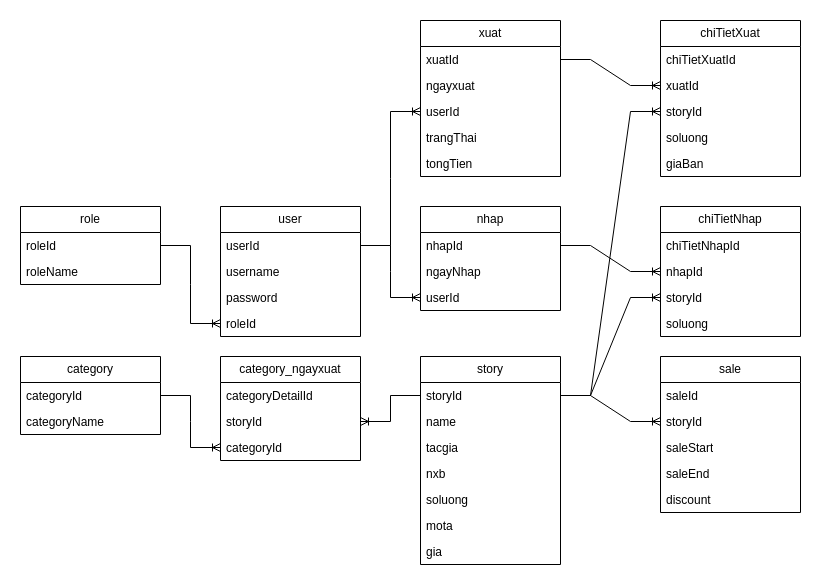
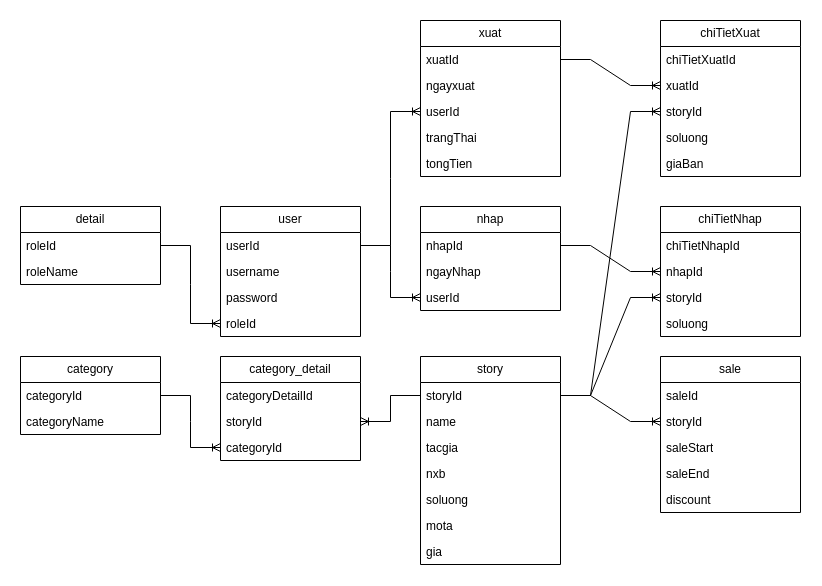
  <mxCell id="0" />
  <mxCell id="1" parent="0" />
- <mxCell id="2" value="role" style="swimlane;fontStyle=0;childLayout=stackLayout;horizontal=1;startSize=26;fillColor=none;horizontalStack=0;resizeParent=1;resizeParentMax=0;resizeLast=0;collapsible=1;marginBottom=0;whiteSpace=wrap;html=1;" parent="1" vertex="1"><mxGeometry x="20" y="206" width="140" height="78" as="geometry" /></mxCell>
+ <mxCell id="2" value="detail" style="swimlane;fontStyle=0;childLayout=stackLayout;horizontal=1;startSize=26;fillColor=none;horizontalStack=0;resizeParent=1;resizeParentMax=0;resizeLast=0;collapsible=1;marginBottom=0;whiteSpace=wrap;html=1;" parent="1" vertex="1"><mxGeometry x="20" y="206" width="140" height="78" as="geometry" /></mxCell>
  <mxCell id="3" value="roleId" style="text;strokeColor=none;fillColor=none;align=left;verticalAlign=top;spacingLeft=4;spacingRight=4;overflow=hidden;rotatable=0;points=[[0,0.5],[1,0.5]];portConstraint=eastwest;whiteSpace=wrap;html=1;" parent="2" vertex="1"><mxGeometry y="26" width="140" height="26" as="geometry" /></mxCell>
  <mxCell id="4" value="roleName" style="text;strokeColor=none;fillColor=none;align=left;verticalAlign=top;spacingLeft=4;spacingRight=4;overflow=hidden;rotatable=0;points=[[0,0.5],[1,0.5]];portConstraint=eastwest;whiteSpace=wrap;html=1;" parent="2" vertex="1"><mxGeometry y="52" width="140" height="26" as="geometry" /></mxCell>
  <mxCell id="5" value="user" style="swimlane;fontStyle=0;childLayout=stackLayout;horizontal=1;startSize=26;fillColor=none;horizontalStack=0;resizeParent=1;resizeParentMax=0;resizeLast=0;collapsible=1;marginBottom=0;whiteSpace=wrap;html=1;" parent="1" vertex="1"><mxGeometry x="220" y="206" width="140" height="130" as="geometry" /></mxCell>
  <mxCell id="6" value="userId" style="text;strokeColor=none;fillColor=none;align=left;verticalAlign=top;spacingLeft=4;spacingRight=4;overflow=hidden;rotatable=0;points=[[0,0.5],[1,0.5]];portConstraint=eastwest;whiteSpace=wrap;html=1;" parent="5" vertex="1"><mxGeometry y="26" width="140" height="26" as="geometry" /></mxCell>
  <mxCell id="7" value="username" style="text;strokeColor=none;fillColor=none;align=left;verticalAlign=top;spacingLeft=4;spacingRight=4;overflow=hidden;rotatable=0;points=[[0,0.5],[1,0.5]];portConstraint=eastwest;whiteSpace=wrap;html=1;" parent="5" vertex="1"><mxGeometry y="52" width="140" height="26" as="geometry" /></mxCell>
  <mxCell id="8" value="password" style="text;strokeColor=none;fillColor=none;align=left;verticalAlign=top;spacingLeft=4;spacingRight=4;overflow=hidden;rotatable=0;points=[[0,0.5],[1,0.5]];portConstraint=eastwest;whiteSpace=wrap;html=1;" parent="5" vertex="1"><mxGeometry y="78" width="140" height="26" as="geometry" /></mxCell>
  <mxCell id="9" value="roleId" style="text;strokeColor=none;fillColor=none;align=left;verticalAlign=top;spacingLeft=4;spacingRight=4;overflow=hidden;rotatable=0;points=[[0,0.5],[1,0.5]];portConstraint=eastwest;whiteSpace=wrap;html=1;" parent="5" vertex="1"><mxGeometry y="104" width="140" height="26" as="geometry" /></mxCell>
  <mxCell id="10" value="" style="edgeStyle=entityRelationEdgeStyle;fontSize=12;html=1;endArrow=ERoneToMany;rounded=0;" parent="1" source="3" target="9" edge="1"><mxGeometry width="100" height="100" relative="1" as="geometry"><mxPoint x="340" y="436" as="sourcePoint" /><mxPoint x="440" y="336" as="targetPoint" /></mxGeometry></mxCell>
  <mxCell id="11" value="category" style="swimlane;fontStyle=0;childLayout=stackLayout;horizontal=1;startSize=26;fillColor=none;horizontalStack=0;resizeParent=1;resizeParentMax=0;resizeLast=0;collapsible=1;marginBottom=0;whiteSpace=wrap;html=1;" parent="1" vertex="1"><mxGeometry x="20" y="356" width="140" height="78" as="geometry" /></mxCell>
  <mxCell id="12" value="categoryId" style="text;strokeColor=none;fillColor=none;align=left;verticalAlign=top;spacingLeft=4;spacingRight=4;overflow=hidden;rotatable=0;points=[[0,0.5],[1,0.5]];portConstraint=eastwest;whiteSpace=wrap;html=1;" parent="11" vertex="1"><mxGeometry y="26" width="140" height="26" as="geometry" /></mxCell>
  <mxCell id="13" value="categoryName" style="text;strokeColor=none;fillColor=none;align=left;verticalAlign=top;spacingLeft=4;spacingRight=4;overflow=hidden;rotatable=0;points=[[0,0.5],[1,0.5]];portConstraint=eastwest;whiteSpace=wrap;html=1;" parent="11" vertex="1"><mxGeometry y="52" width="140" height="26" as="geometry" /></mxCell>
  <mxCell id="14" value="story" style="swimlane;fontStyle=0;childLayout=stackLayout;horizontal=1;startSize=26;fillColor=none;horizontalStack=0;resizeParent=1;resizeParentMax=0;resizeLast=0;collapsible=1;marginBottom=0;whiteSpace=wrap;html=1;" parent="1" vertex="1"><mxGeometry x="420" y="356" width="140" height="208" as="geometry" /></mxCell>
  <mxCell id="15" value="storyId" style="text;strokeColor=none;fillColor=none;align=left;verticalAlign=top;spacingLeft=4;spacingRight=4;overflow=hidden;rotatable=0;points=[[0,0.5],[1,0.5]];portConstraint=eastwest;whiteSpace=wrap;html=1;" parent="14" vertex="1"><mxGeometry y="26" width="140" height="26" as="geometry" /></mxCell>
  <mxCell id="16" value="name" style="text;strokeColor=none;fillColor=none;align=left;verticalAlign=top;spacingLeft=4;spacingRight=4;overflow=hidden;rotatable=0;points=[[0,0.5],[1,0.5]];portConstraint=eastwest;whiteSpace=wrap;html=1;" parent="14" vertex="1"><mxGeometry y="52" width="140" height="26" as="geometry" /></mxCell>
  <mxCell id="17" value="tacgia" style="text;strokeColor=none;fillColor=none;align=left;verticalAlign=top;spacingLeft=4;spacingRight=4;overflow=hidden;rotatable=0;points=[[0,0.5],[1,0.5]];portConstraint=eastwest;whiteSpace=wrap;html=1;" parent="14" vertex="1"><mxGeometry y="78" width="140" height="26" as="geometry" /></mxCell>
  <mxCell id="18" value="nxb" style="text;strokeColor=none;fillColor=none;align=left;verticalAlign=top;spacingLeft=4;spacingRight=4;overflow=hidden;rotatable=0;points=[[0,0.5],[1,0.5]];portConstraint=eastwest;whiteSpace=wrap;html=1;" parent="14" vertex="1"><mxGeometry y="104" width="140" height="26" as="geometry" /></mxCell>
  <mxCell id="19" value="soluong" style="text;strokeColor=none;fillColor=none;align=left;verticalAlign=top;spacingLeft=4;spacingRight=4;overflow=hidden;rotatable=0;points=[[0,0.5],[1,0.5]];portConstraint=eastwest;whiteSpace=wrap;html=1;" parent="14" vertex="1"><mxGeometry y="130" width="140" height="26" as="geometry" /></mxCell>
  <mxCell id="20" value="mota" style="text;strokeColor=none;fillColor=none;align=left;verticalAlign=top;spacingLeft=4;spacingRight=4;overflow=hidden;rotatable=0;points=[[0,0.5],[1,0.5]];portConstraint=eastwest;whiteSpace=wrap;html=1;" parent="14" vertex="1"><mxGeometry y="156" width="140" height="26" as="geometry" /></mxCell>
  <mxCell id="21" value="gia" style="text;strokeColor=none;fillColor=none;align=left;verticalAlign=top;spacingLeft=4;spacingRight=4;overflow=hidden;rotatable=0;points=[[0,0.5],[1,0.5]];portConstraint=eastwest;whiteSpace=wrap;html=1;" parent="14" vertex="1"><mxGeometry y="182" width="140" height="26" as="geometry" /></mxCell>
- <mxCell id="22" value="category_ngayxuat" style="swimlane;fontStyle=0;childLayout=stackLayout;horizontal=1;startSize=26;fillColor=none;horizontalStack=0;resizeParent=1;resizeParentMax=0;resizeLast=0;collapsible=1;marginBottom=0;whiteSpace=wrap;html=1;" parent="1" vertex="1"><mxGeometry x="220" y="356" width="140" height="104" as="geometry" /></mxCell>
+ <mxCell id="22" value="category_detail" style="swimlane;fontStyle=0;childLayout=stackLayout;horizontal=1;startSize=26;fillColor=none;horizontalStack=0;resizeParent=1;resizeParentMax=0;resizeLast=0;collapsible=1;marginBottom=0;whiteSpace=wrap;html=1;" parent="1" vertex="1"><mxGeometry x="220" y="356" width="140" height="104" as="geometry" /></mxCell>
  <mxCell id="23" value="categoryDetailId" style="text;strokeColor=none;fillColor=none;align=left;verticalAlign=top;spacingLeft=4;spacingRight=4;overflow=hidden;rotatable=0;points=[[0,0.5],[1,0.5]];portConstraint=eastwest;whiteSpace=wrap;html=1;" parent="22" vertex="1"><mxGeometry y="26" width="140" height="26" as="geometry" /></mxCell>
  <mxCell id="24" value="storyId" style="text;strokeColor=none;fillColor=none;align=left;verticalAlign=top;spacingLeft=4;spacingRight=4;overflow=hidden;rotatable=0;points=[[0,0.5],[1,0.5]];portConstraint=eastwest;whiteSpace=wrap;html=1;" parent="22" vertex="1"><mxGeometry y="52" width="140" height="26" as="geometry" /></mxCell>
  <mxCell id="25" value="categoryId" style="text;strokeColor=none;fillColor=none;align=left;verticalAlign=top;spacingLeft=4;spacingRight=4;overflow=hidden;rotatable=0;points=[[0,0.5],[1,0.5]];portConstraint=eastwest;whiteSpace=wrap;html=1;" parent="22" vertex="1"><mxGeometry y="78" width="140" height="26" as="geometry" /></mxCell>
  <mxCell id="26" value="" style="edgeStyle=entityRelationEdgeStyle;fontSize=12;html=1;endArrow=ERoneToMany;rounded=0;" parent="1" source="12" target="25" edge="1"><mxGeometry width="100" height="100" relative="1" as="geometry"><mxPoint x="340" y="536" as="sourcePoint" /><mxPoint x="440" y="436" as="targetPoint" /></mxGeometry></mxCell>
  <mxCell id="27" value="" style="edgeStyle=entityRelationEdgeStyle;fontSize=12;html=1;endArrow=ERoneToMany;rounded=0;" parent="1" source="15" target="24" edge="1"><mxGeometry width="100" height="100" relative="1" as="geometry"><mxPoint x="410" y="516" as="sourcePoint" /><mxPoint x="410" y="688" as="targetPoint" /></mxGeometry></mxCell>
  <mxCell id="28" value="sale" style="swimlane;fontStyle=0;childLayout=stackLayout;horizontal=1;startSize=26;fillColor=none;horizontalStack=0;resizeParent=1;resizeParentMax=0;resizeLast=0;collapsible=1;marginBottom=0;whiteSpace=wrap;html=1;" parent="1" vertex="1"><mxGeometry x="660" y="356" width="140" height="156" as="geometry" /></mxCell>
  <mxCell id="29" value="saleId" style="text;strokeColor=none;fillColor=none;align=left;verticalAlign=top;spacingLeft=4;spacingRight=4;overflow=hidden;rotatable=0;points=[[0,0.5],[1,0.5]];portConstraint=eastwest;whiteSpace=wrap;html=1;" parent="28" vertex="1"><mxGeometry y="26" width="140" height="26" as="geometry" /></mxCell>
  <mxCell id="30" value="storyId" style="text;strokeColor=none;fillColor=none;align=left;verticalAlign=top;spacingLeft=4;spacingRight=4;overflow=hidden;rotatable=0;points=[[0,0.5],[1,0.5]];portConstraint=eastwest;whiteSpace=wrap;html=1;" parent="28" vertex="1"><mxGeometry y="52" width="140" height="26" as="geometry" /></mxCell>
  <mxCell id="31" value="saleStart" style="text;strokeColor=none;fillColor=none;align=left;verticalAlign=top;spacingLeft=4;spacingRight=4;overflow=hidden;rotatable=0;points=[[0,0.5],[1,0.5]];portConstraint=eastwest;whiteSpace=wrap;html=1;" parent="28" vertex="1"><mxGeometry y="78" width="140" height="26" as="geometry" /></mxCell>
  <mxCell id="32" value="saleEnd" style="text;strokeColor=none;fillColor=none;align=left;verticalAlign=top;spacingLeft=4;spacingRight=4;overflow=hidden;rotatable=0;points=[[0,0.5],[1,0.5]];portConstraint=eastwest;whiteSpace=wrap;html=1;" parent="28" vertex="1"><mxGeometry y="104" width="140" height="26" as="geometry" /></mxCell>
  <mxCell id="33" value="discount" style="text;strokeColor=none;fillColor=none;align=left;verticalAlign=top;spacingLeft=4;spacingRight=4;overflow=hidden;rotatable=0;points=[[0,0.5],[1,0.5]];portConstraint=eastwest;whiteSpace=wrap;html=1;" parent="28" vertex="1"><mxGeometry y="130" width="140" height="26" as="geometry" /></mxCell>
  <mxCell id="34" value="" style="edgeStyle=entityRelationEdgeStyle;fontSize=12;html=1;endArrow=ERoneToMany;rounded=0;" parent="1" source="15" target="30" edge="1"><mxGeometry width="100" height="100" relative="1" as="geometry"><mxPoint x="550" y="586" as="sourcePoint" /><mxPoint x="490" y="612" as="targetPoint" /></mxGeometry></mxCell>
  <mxCell id="35" value="nhap" style="swimlane;fontStyle=0;childLayout=stackLayout;horizontal=1;startSize=26;fillColor=none;horizontalStack=0;resizeParent=1;resizeParentMax=0;resizeLast=0;collapsible=1;marginBottom=0;whiteSpace=wrap;html=1;" parent="1" vertex="1"><mxGeometry x="420" y="206" width="140" height="104" as="geometry" /></mxCell>
  <mxCell id="36" value="nhapId" style="text;strokeColor=none;fillColor=none;align=left;verticalAlign=top;spacingLeft=4;spacingRight=4;overflow=hidden;rotatable=0;points=[[0,0.5],[1,0.5]];portConstraint=eastwest;whiteSpace=wrap;html=1;" parent="35" vertex="1"><mxGeometry y="26" width="140" height="26" as="geometry" /></mxCell>
  <mxCell id="37" value="ngayNhap" style="text;strokeColor=none;fillColor=none;align=left;verticalAlign=top;spacingLeft=4;spacingRight=4;overflow=hidden;rotatable=0;points=[[0,0.5],[1,0.5]];portConstraint=eastwest;whiteSpace=wrap;html=1;" parent="35" vertex="1"><mxGeometry y="52" width="140" height="26" as="geometry" /></mxCell>
  <mxCell id="38" value="userId" style="text;strokeColor=none;fillColor=none;align=left;verticalAlign=top;spacingLeft=4;spacingRight=4;overflow=hidden;rotatable=0;points=[[0,0.5],[1,0.5]];portConstraint=eastwest;whiteSpace=wrap;html=1;" parent="35" vertex="1"><mxGeometry y="78" width="140" height="26" as="geometry" /></mxCell>
  <mxCell id="39" value="xuat" style="swimlane;fontStyle=0;childLayout=stackLayout;horizontal=1;startSize=26;fillColor=none;horizontalStack=0;resizeParent=1;resizeParentMax=0;resizeLast=0;collapsible=1;marginBottom=0;whiteSpace=wrap;html=1;" parent="1" vertex="1"><mxGeometry x="420" y="20" width="140" height="156" as="geometry" /></mxCell>
  <mxCell id="40" value="xuatId" style="text;strokeColor=none;fillColor=none;align=left;verticalAlign=top;spacingLeft=4;spacingRight=4;overflow=hidden;rotatable=0;points=[[0,0.5],[1,0.5]];portConstraint=eastwest;whiteSpace=wrap;html=1;" parent="39" vertex="1"><mxGeometry y="26" width="140" height="26" as="geometry" /></mxCell>
  <mxCell id="41" value="ngayxuat" style="text;strokeColor=none;fillColor=none;align=left;verticalAlign=top;spacingLeft=4;spacingRight=4;overflow=hidden;rotatable=0;points=[[0,0.5],[1,0.5]];portConstraint=eastwest;whiteSpace=wrap;html=1;" parent="39" vertex="1"><mxGeometry y="52" width="140" height="26" as="geometry" /></mxCell>
  <mxCell id="42" value="userId" style="text;strokeColor=none;fillColor=none;align=left;verticalAlign=top;spacingLeft=4;spacingRight=4;overflow=hidden;rotatable=0;points=[[0,0.5],[1,0.5]];portConstraint=eastwest;whiteSpace=wrap;html=1;" parent="39" vertex="1"><mxGeometry y="78" width="140" height="26" as="geometry" /></mxCell>
  <mxCell id="43" value="trangThai" style="text;strokeColor=none;fillColor=none;align=left;verticalAlign=top;spacingLeft=4;spacingRight=4;overflow=hidden;rotatable=0;points=[[0,0.5],[1,0.5]];portConstraint=eastwest;whiteSpace=wrap;html=1;" parent="39" vertex="1"><mxGeometry y="104" width="140" height="26" as="geometry" /></mxCell>
  <mxCell id="44" value="tongTien" style="text;strokeColor=none;fillColor=none;align=left;verticalAlign=top;spacingLeft=4;spacingRight=4;overflow=hidden;rotatable=0;points=[[0,0.5],[1,0.5]];portConstraint=eastwest;whiteSpace=wrap;html=1;" parent="39" vertex="1"><mxGeometry y="130" width="140" height="26" as="geometry" /></mxCell>
  <mxCell id="45" value="chiTietNhap" style="swimlane;fontStyle=0;childLayout=stackLayout;horizontal=1;startSize=26;fillColor=none;horizontalStack=0;resizeParent=1;resizeParentMax=0;resizeLast=0;collapsible=1;marginBottom=0;whiteSpace=wrap;html=1;" parent="1" vertex="1"><mxGeometry x="660" y="206" width="140" height="130" as="geometry" /></mxCell>
  <mxCell id="46" value="chiTietNhapId" style="text;strokeColor=none;fillColor=none;align=left;verticalAlign=top;spacingLeft=4;spacingRight=4;overflow=hidden;rotatable=0;points=[[0,0.5],[1,0.5]];portConstraint=eastwest;whiteSpace=wrap;html=1;" parent="45" vertex="1"><mxGeometry y="26" width="140" height="26" as="geometry" /></mxCell>
  <mxCell id="47" value="nhapId" style="text;strokeColor=none;fillColor=none;align=left;verticalAlign=top;spacingLeft=4;spacingRight=4;overflow=hidden;rotatable=0;points=[[0,0.5],[1,0.5]];portConstraint=eastwest;whiteSpace=wrap;html=1;" parent="45" vertex="1"><mxGeometry y="52" width="140" height="26" as="geometry" /></mxCell>
  <mxCell id="48" value="storyId" style="text;strokeColor=none;fillColor=none;align=left;verticalAlign=top;spacingLeft=4;spacingRight=4;overflow=hidden;rotatable=0;points=[[0,0.5],[1,0.5]];portConstraint=eastwest;whiteSpace=wrap;html=1;" parent="45" vertex="1"><mxGeometry y="78" width="140" height="26" as="geometry" /></mxCell>
  <mxCell id="49" value="soluong" style="text;strokeColor=none;fillColor=none;align=left;verticalAlign=top;spacingLeft=4;spacingRight=4;overflow=hidden;rotatable=0;points=[[0,0.5],[1,0.5]];portConstraint=eastwest;whiteSpace=wrap;html=1;" parent="45" vertex="1"><mxGeometry y="104" width="140" height="26" as="geometry" /></mxCell>
  <mxCell id="50" value="" style="edgeStyle=entityRelationEdgeStyle;fontSize=12;html=1;endArrow=ERoneToMany;rounded=0;" parent="1" source="36" target="47" edge="1"><mxGeometry width="100" height="100" relative="1" as="geometry"><mxPoint x="340" y="716" as="sourcePoint" /><mxPoint x="380" y="736" as="targetPoint" /></mxGeometry></mxCell>
  <mxCell id="51" value="" style="edgeStyle=entityRelationEdgeStyle;fontSize=12;html=1;endArrow=ERoneToMany;rounded=0;" parent="1" source="15" target="48" edge="1"><mxGeometry width="100" height="100" relative="1" as="geometry"><mxPoint x="500" y="506" as="sourcePoint" /><mxPoint x="230" y="878" as="targetPoint" /></mxGeometry></mxCell>
  <mxCell id="52" value="" style="edgeStyle=entityRelationEdgeStyle;fontSize=12;html=1;endArrow=ERoneToMany;rounded=0;" parent="1" source="6" target="38" edge="1"><mxGeometry width="100" height="100" relative="1" as="geometry"><mxPoint x="160" y="296" as="sourcePoint" /><mxPoint x="250" y="374" as="targetPoint" /></mxGeometry></mxCell>
  <mxCell id="53" value="chiTietXuat" style="swimlane;fontStyle=0;childLayout=stackLayout;horizontal=1;startSize=26;fillColor=none;horizontalStack=0;resizeParent=1;resizeParentMax=0;resizeLast=0;collapsible=1;marginBottom=0;whiteSpace=wrap;html=1;" parent="1" vertex="1"><mxGeometry x="660" y="20" width="140" height="156" as="geometry" /></mxCell>
  <mxCell id="54" value="chiTietXuatId" style="text;strokeColor=none;fillColor=none;align=left;verticalAlign=top;spacingLeft=4;spacingRight=4;overflow=hidden;rotatable=0;points=[[0,0.5],[1,0.5]];portConstraint=eastwest;whiteSpace=wrap;html=1;" parent="53" vertex="1"><mxGeometry y="26" width="140" height="26" as="geometry" /></mxCell>
  <mxCell id="55" value="xuatId" style="text;strokeColor=none;fillColor=none;align=left;verticalAlign=top;spacingLeft=4;spacingRight=4;overflow=hidden;rotatable=0;points=[[0,0.5],[1,0.5]];portConstraint=eastwest;whiteSpace=wrap;html=1;" parent="53" vertex="1"><mxGeometry y="52" width="140" height="26" as="geometry" /></mxCell>
  <mxCell id="56" value="storyId" style="text;strokeColor=none;fillColor=none;align=left;verticalAlign=top;spacingLeft=4;spacingRight=4;overflow=hidden;rotatable=0;points=[[0,0.5],[1,0.5]];portConstraint=eastwest;whiteSpace=wrap;html=1;" parent="53" vertex="1"><mxGeometry y="78" width="140" height="26" as="geometry" /></mxCell>
  <mxCell id="57" value="soluong" style="text;strokeColor=none;fillColor=none;align=left;verticalAlign=top;spacingLeft=4;spacingRight=4;overflow=hidden;rotatable=0;points=[[0,0.5],[1,0.5]];portConstraint=eastwest;whiteSpace=wrap;html=1;" parent="53" vertex="1"><mxGeometry y="104" width="140" height="26" as="geometry" /></mxCell>
  <mxCell id="58" value="giaBan" style="text;strokeColor=none;fillColor=none;align=left;verticalAlign=top;spacingLeft=4;spacingRight=4;overflow=hidden;rotatable=0;points=[[0,0.5],[1,0.5]];portConstraint=eastwest;whiteSpace=wrap;html=1;" parent="53" vertex="1"><mxGeometry y="130" width="140" height="26" as="geometry" /></mxCell>
  <mxCell id="59" value="" style="edgeStyle=entityRelationEdgeStyle;fontSize=12;html=1;endArrow=ERoneToMany;rounded=0;" parent="1" source="40" target="55" edge="1"><mxGeometry width="100" height="100" relative="1" as="geometry"><mxPoint x="317" y="596" as="sourcePoint" /><mxPoint x="417" y="496" as="targetPoint" /></mxGeometry></mxCell>
  <mxCell id="60" value="" style="edgeStyle=entityRelationEdgeStyle;fontSize=12;html=1;endArrow=ERoneToMany;rounded=0;" parent="1" source="15" target="56" edge="1"><mxGeometry width="100" height="100" relative="1" as="geometry"><mxPoint x="610" y="696" as="sourcePoint" /><mxPoint x="610" y="892" as="targetPoint" /></mxGeometry></mxCell>
  <mxCell id="61" value="" style="edgeStyle=entityRelationEdgeStyle;fontSize=12;html=1;endArrow=ERoneToMany;rounded=0;" parent="1" source="6" target="42" edge="1"><mxGeometry width="100" height="100" relative="1" as="geometry"><mxPoint x="670" y="703" as="sourcePoint" /><mxPoint x="670" y="899" as="targetPoint" /></mxGeometry></mxCell>
